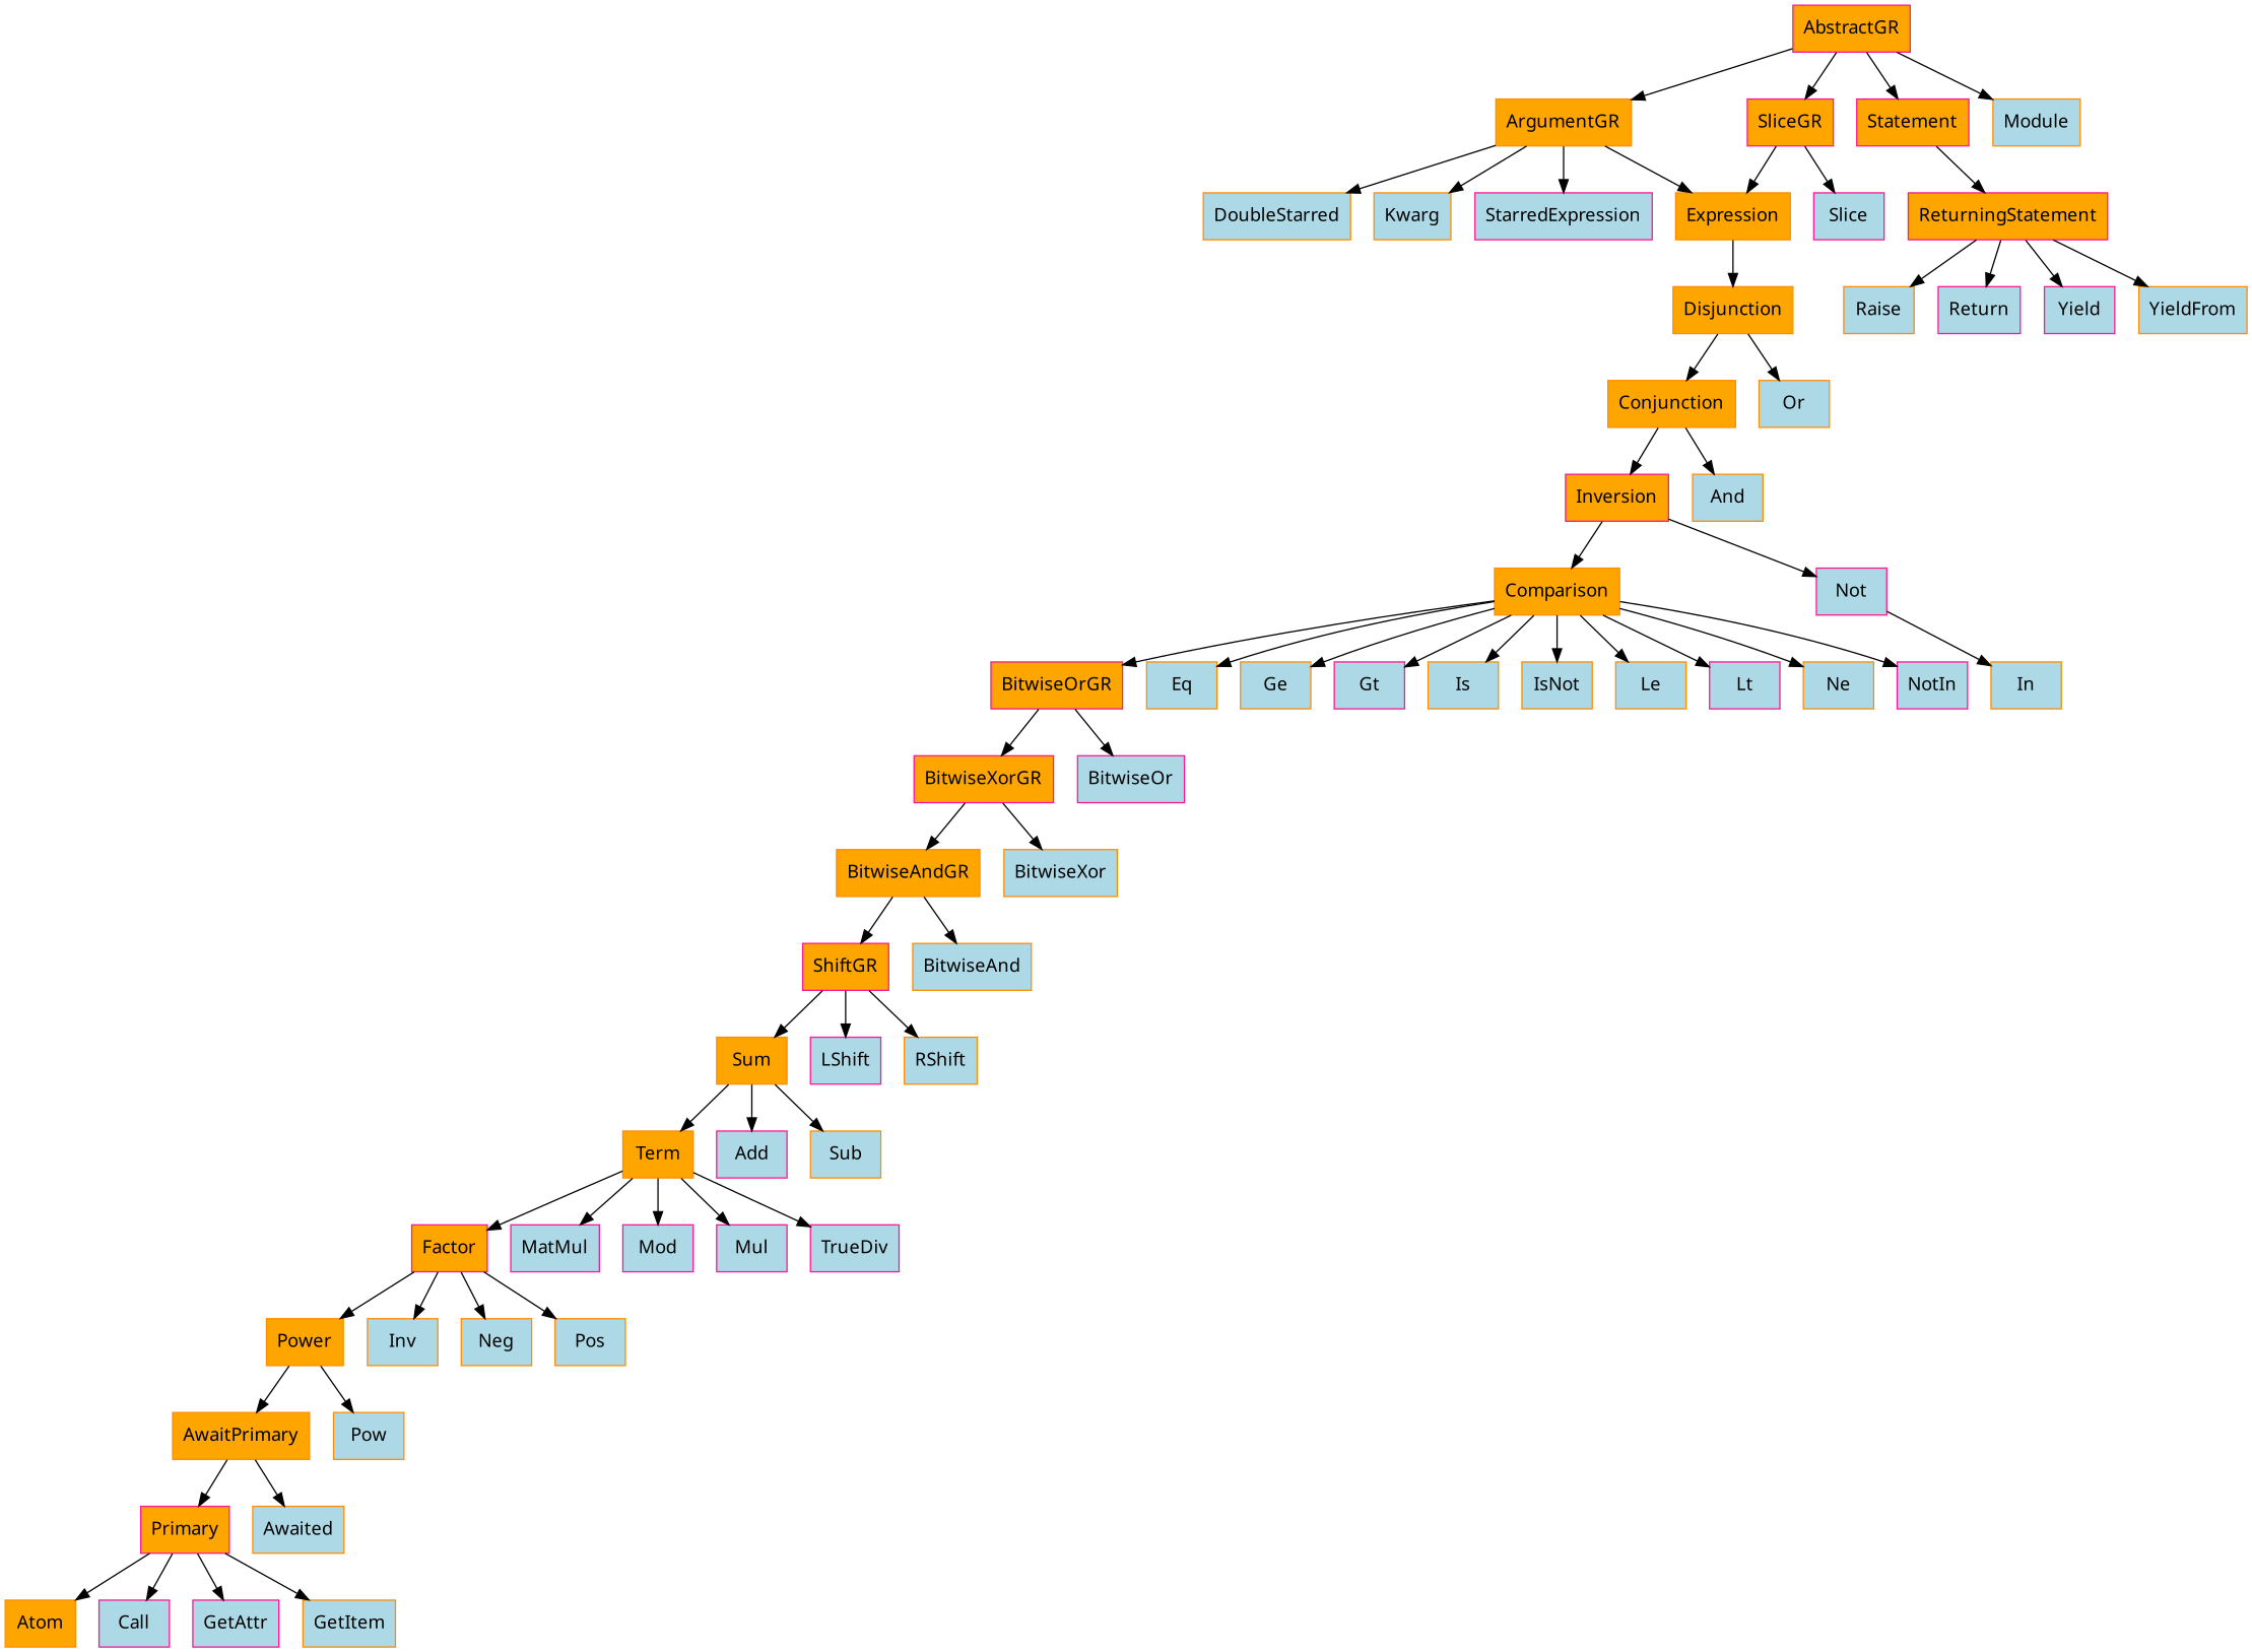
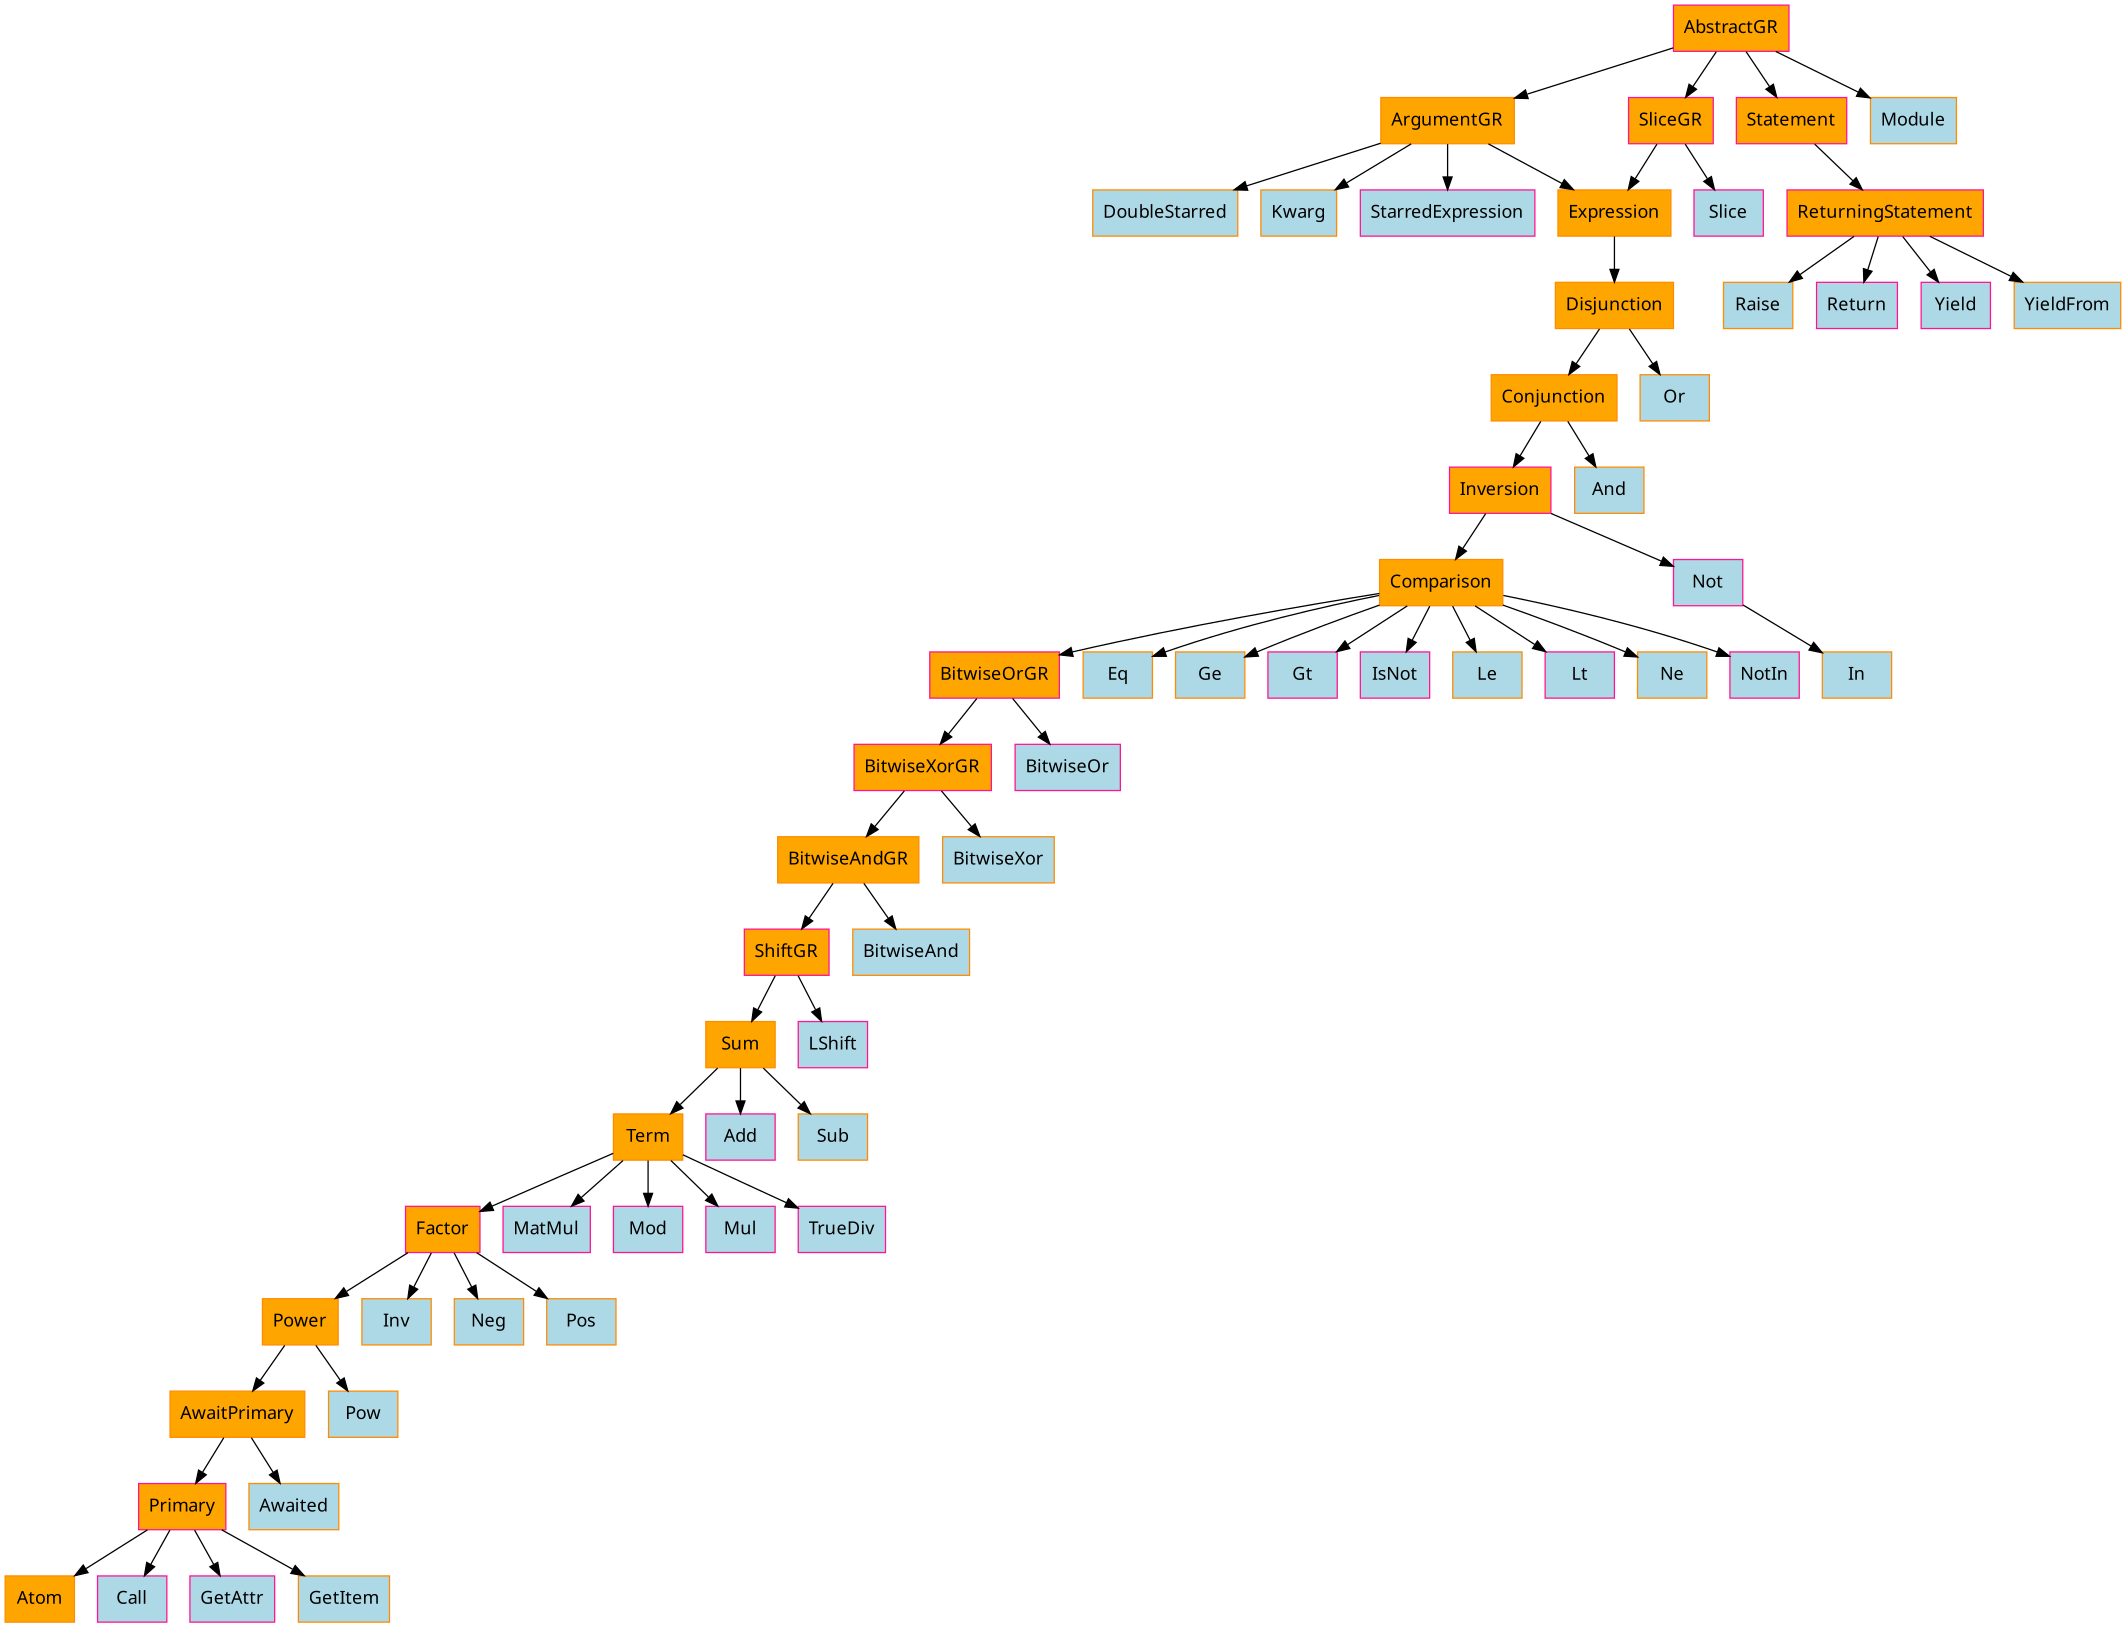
  digraph {
    fontname="Noto Sans"
    node [align=left color=darkorange fillcolor=lightblue fontname="Noto Sans" shape=rect style=filled]
    edge [fontname="Noto Sans"]
    n1 [color=deeppink fillcolor=orange label=AbstractGR]
    n2 [fillcolor=orange label=ArgumentGR]
    n3 [color=deeppink fillcolor=orange label=SliceGR]
    n4 [color=deeppink fillcolor=orange label=Statement]
    n5 [label=Module]
    n6 [fillcolor=orange label=Expression]
    n7 [label=DoubleStarred]
    n8 [label=Kwarg]
    n9 [color=deeppink label=StarredExpression]
    n10 [color=deeppink label=Slice]
    n11 [color=deeppink fillcolor=orange label=ReturningStatement]
    n12 [fillcolor=orange label=Disjunction]
    n13 [label=Raise]
    n14 [color=deeppink label=Return]
    n15 [color=deeppink label=Yield]
    n16 [label=YieldFrom]
    n17 [fillcolor=orange label=Conjunction]
    n18 [label=Or]
    n19 [color=deeppink fillcolor=orange label=Inversion]
    n20 [label=And]
    n21 [fillcolor=orange label=Comparison]
    n22 [color=deeppink label=Not]
    n23 [color=deeppink fillcolor=orange label=BitwiseOrGR]
    n24 [label=Eq]
    n25 [label=Ge]
    n26 [color=deeppink label=Gt]
-   n27 [label=Is]
-   n28 [label=IsNot]
+   n28 [color=deeppink label=IsNot]
    n29 [label=Le]
    n30 [color=deeppink label=Lt]
    n31 [label=Ne]
    n32 [color=deeppink label=NotIn]
    n33 [label=In]
    n34 [color=deeppink fillcolor=orange label=BitwiseXorGR]
    n35 [color=deeppink label=BitwiseOr]
    n36 [fillcolor=orange label=BitwiseAndGR]
    n37 [label=BitwiseXor]
    n38 [color=deeppink fillcolor=orange label=ShiftGR]
    n39 [label=BitwiseAnd]
    n40 [fillcolor=orange label=Sum]
    n41 [color=deeppink label=LShift]
-   n42 [label=RShift]
    n43 [fillcolor=orange label=Term]
    n44 [color=deeppink label=Add]
    n45 [label=Sub]
    n46 [color=deeppink fillcolor=orange label=Factor]
    n47 [color=deeppink label=MatMul]
    n48 [color=deeppink label=Mod]
    n49 [color=deeppink label=Mul]
    n50 [color=deeppink label=TrueDiv]
    n51 [fillcolor=orange label=Power]
    n52 [label=Inv]
    n53 [label=Neg]
    n54 [label=Pos]
    n55 [fillcolor=orange label=AwaitPrimary]
    n56 [label=Pow]
    n57 [color=deeppink fillcolor=orange label=Primary]
    n58 [label=Awaited]
    n59 [fillcolor=orange label=Atom]
    n60 [color=deeppink label=Call]
    n61 [color=deeppink label=GetAttr]
    n62 [label=GetItem]
    n1 -> n2
    n1 -> n3
    n1 -> n4
    n1 -> n5
    n2 -> n6
    n2 -> n7
    n2 -> n8
    n2 -> n9
    n3 -> n6
    n3 -> n10
    n4 -> n11
    n6 -> n12
    n11 -> n13
    n11 -> n14
    n11 -> n15
    n11 -> n16
    n12 -> n17
    n12 -> n18
    n17 -> n19
    n17 -> n20
    n19 -> n21
    n19 -> n22
    n21 -> n23
    n21 -> n24
    n21 -> n25
    n21 -> n26
-   n21 -> n27
    n21 -> n28
    n21 -> n29
    n21 -> n30
    n21 -> n31
    n21 -> n32
    n22 -> n33
    n23 -> n34
    n23 -> n35
    n34 -> n36
    n34 -> n37
    n36 -> n38
    n36 -> n39
    n38 -> n40
    n38 -> n41
-   n38 -> n42
    n40 -> n43
    n40 -> n44
    n40 -> n45
    n43 -> n46
    n43 -> n47
    n43 -> n48
    n43 -> n49
    n43 -> n50
    n46 -> n51
    n46 -> n52
    n46 -> n53
    n46 -> n54
    n51 -> n55
    n51 -> n56
    n55 -> n57
    n55 -> n58
    n57 -> n59
    n57 -> n60
    n57 -> n61
    n57 -> n62
  }
